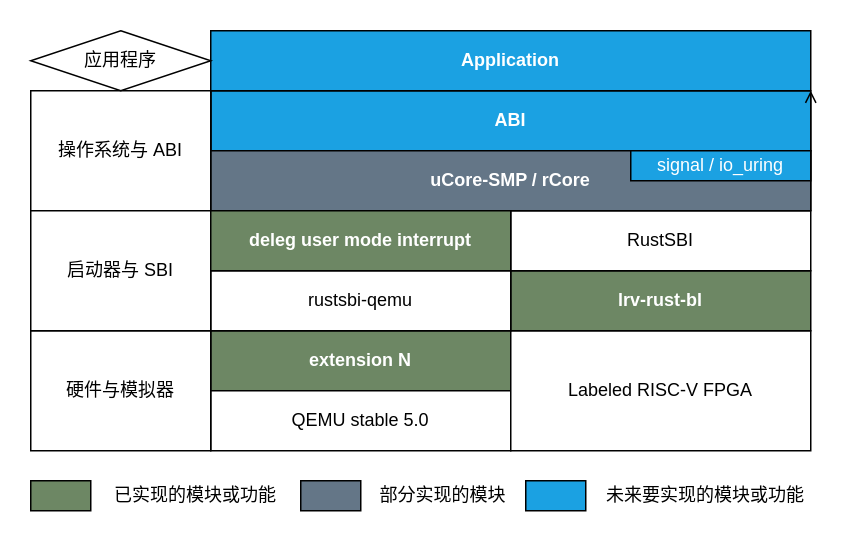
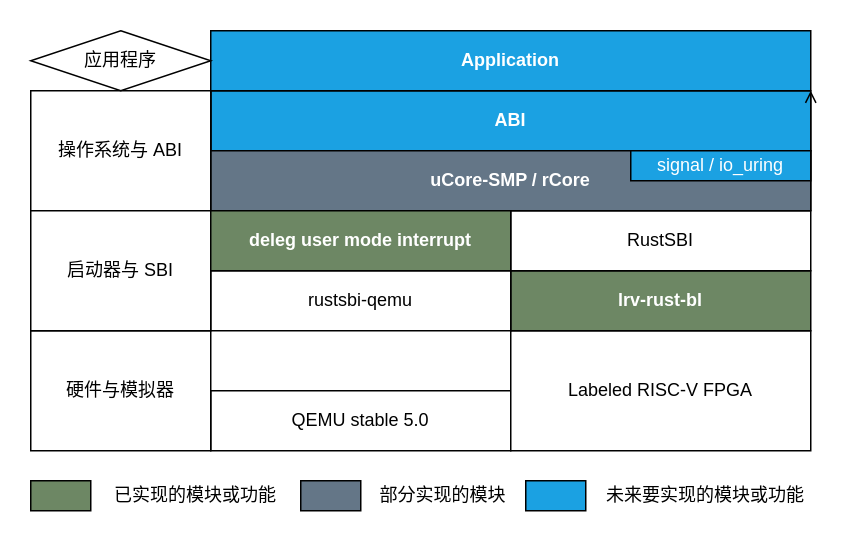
  <mxCell id="0" style=";html=1;" />
  <mxCell id="1" style=";html=1;" parent="0" />
- <mxCell id="2" value="extension N" style="rounded=0;whiteSpace=wrap;html=1;fillColor=#6d8764;fontColor=#ffffff;fontStyle=1;" vertex="1" parent="1"><mxGeometry x="140" y="220" width="200" height="40" as="geometry" /></mxCell>
  <mxCell id="3" value="ABI" style="rounded=0;whiteSpace=wrap;html=1;fillColor=#1ba1e2;fontColor=#ffffff;fontStyle=1" parent="1" vertex="1"><mxGeometry x="140" y="60" width="400" height="40" as="geometry" /></mxCell>
  <mxCell id="4" value="QEMU stable 5.0" style="rounded=0;whiteSpace=wrap;html=1;" parent="1" vertex="1"><mxGeometry x="140" y="260" width="200" height="40" as="geometry" /></mxCell>
  <mxCell id="5" value="Labeled RISC-V FPGA" style="rounded=0;whiteSpace=wrap;html=1;" parent="1" vertex="1"><mxGeometry x="340" y="220" width="200" height="80" as="geometry" /></mxCell>
  <mxCell id="6" value="lrv-rust-bl" style="rounded=0;whiteSpace=wrap;html=1;fillColor=#6d8764;fontColor=#ffffff;fontStyle=1;" parent="1" vertex="1"><mxGeometry x="340" y="180" width="200" height="40" as="geometry" /></mxCell>
  <mxCell id="7" value="rustsbi-qemu" style="rounded=0;whiteSpace=wrap;html=1;" parent="1" vertex="1"><mxGeometry x="140" y="180" width="200" height="40" as="geometry" /></mxCell>
  <mxCell id="8" value="RustSBI" style="rounded=0;whiteSpace=wrap;html=1;" parent="1" vertex="1"><mxGeometry x="340" y="140" width="200" height="40" as="geometry" /></mxCell>
  <mxCell id="9" value="uCore-SMP / rCore" style="rounded=0;whiteSpace=wrap;html=1;fillColor=#647687;fontColor=#ffffff;fontStyle=1" parent="1" vertex="1"><mxGeometry x="140" y="100" width="400" height="40" as="geometry" /></mxCell>
  <mxCell id="10" value="Application" style="rounded=0;whiteSpace=wrap;html=1;fillColor=#1ba1e2;fontColor=#ffffff;fontStyle=1" parent="1" vertex="1"><mxGeometry x="140" y="20" width="400" height="40" as="geometry" /></mxCell>
  <mxCell id="11" value="" style="endArrow=none;html=1;exitX=0;exitY=1;exitDx=0;exitDy=0;entryX=0;entryY=0;entryDx=0;entryDy=0;" parent="1" source="3" target="3" edge="1"><mxGeometry width="50" height="50" relative="1" as="geometry"><mxPoint x="290" y="170" as="sourcePoint" /><mxPoint x="340" y="120" as="targetPoint" /></mxGeometry></mxCell>
  <mxCell id="12" value="" style="endArrow=open;html=1;entryX=1;entryY=0;entryDx=0;entryDy=0;exitX=1;exitY=0;exitDx=0;exitDy=0;" parent="1" source="8" target="3" edge="1"><mxGeometry width="50" height="50" relative="1" as="geometry"><mxPoint x="290" y="170" as="sourcePoint" /><mxPoint x="340" y="120" as="targetPoint" /></mxGeometry></mxCell>
  <mxCell id="13" value="signal / io_uring" style="rounded=0;whiteSpace=wrap;html=1;fillColor=#1ba1e2;fontColor=#ffffff;" parent="1" vertex="1"><mxGeometry x="420" y="100" width="120" height="20" as="geometry" /></mxCell>
  <mxCell id="14" value="硬件与模拟器" style="rounded=0;whiteSpace=wrap;html=1;" parent="1" vertex="1"><mxGeometry x="20" y="220" width="120" height="80" as="geometry" /></mxCell>
  <mxCell id="15" value="操作系统与 ABI" style="rounded=0;whiteSpace=wrap;html=1;" parent="1" vertex="1"><mxGeometry x="20" y="60" width="120" height="80" as="geometry" /></mxCell>
  <mxCell id="16" value="启动器与 SBI" style="rounded=0;whiteSpace=wrap;html=1;" parent="1" vertex="1"><mxGeometry x="20" y="140" width="120" height="80" as="geometry" /></mxCell>
  <mxCell id="17" value="应用程序" style="rhombus;whiteSpace=wrap;html=1;" parent="1" vertex="1"><mxGeometry x="20" y="20" width="120" height="40" as="geometry" /></mxCell>
  <mxCell id="18" value="deleg user mode interrupt" style="rounded=0;whiteSpace=wrap;html=1;fillColor=#6d8764;fontColor=#ffffff;fontStyle=1;" vertex="1" parent="1"><mxGeometry x="140" y="140" width="200" height="40" as="geometry" /></mxCell>
  <mxCell id="19" value="" style="rounded=0;whiteSpace=wrap;html=1;fillColor=#6d8764;fontColor=#ffffff;" vertex="1" parent="1"><mxGeometry x="20" y="320" width="40" height="20" as="geometry" /></mxCell>
  <mxCell id="20" value="已实现的模块或功能" style="text;html=1;strokeColor=none;fillColor=none;align=center;verticalAlign=middle;whiteSpace=wrap;rounded=0;" vertex="1" parent="1"><mxGeometry x="70" y="320" width="120" height="20" as="geometry" /></mxCell>
  <mxCell id="21" value="" style="rounded=0;whiteSpace=wrap;html=1;fillColor=#647687;fontColor=#ffffff;" vertex="1" parent="1"><mxGeometry x="200" y="320" width="40" height="20" as="geometry" /></mxCell>
  <mxCell id="22" value="部分实现的模块" style="text;html=1;strokeColor=none;fillColor=none;align=center;verticalAlign=middle;whiteSpace=wrap;rounded=0;" vertex="1" parent="1"><mxGeometry x="250" y="320" width="90" height="20" as="geometry" /></mxCell>
  <mxCell id="23" value="" style="rounded=0;whiteSpace=wrap;html=1;fillColor=#1ba1e2;fontColor=#ffffff;" vertex="1" parent="1"><mxGeometry x="350" y="320" width="40" height="20" as="geometry" /></mxCell>
  <mxCell id="24" value="未来要实现的模块或功能" style="text;html=1;strokeColor=none;fillColor=none;align=center;verticalAlign=middle;whiteSpace=wrap;rounded=0;" vertex="1" parent="1"><mxGeometry x="400" y="320" width="140" height="20" as="geometry" /></mxCell>
